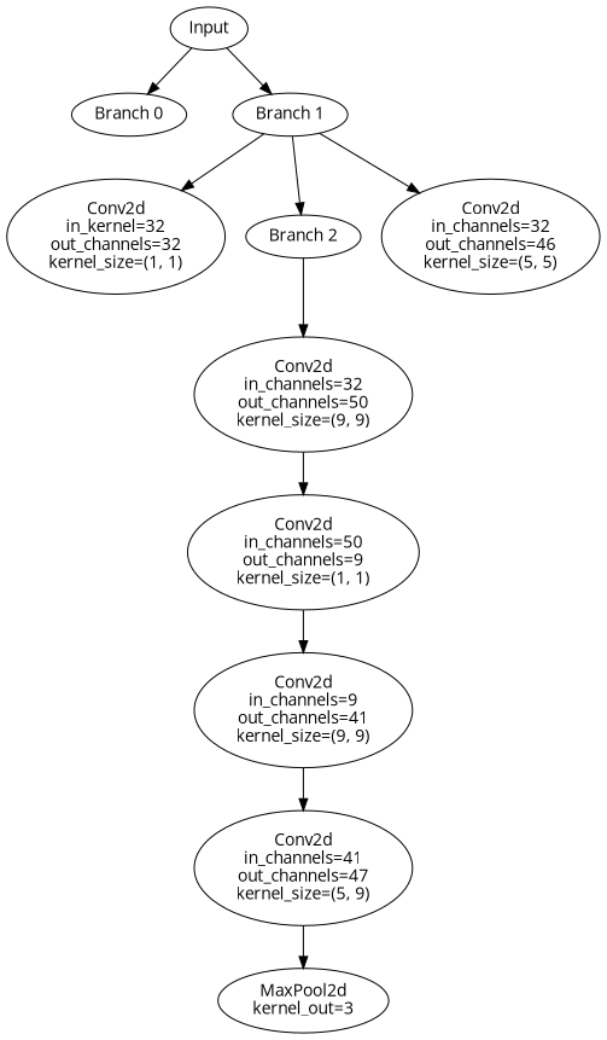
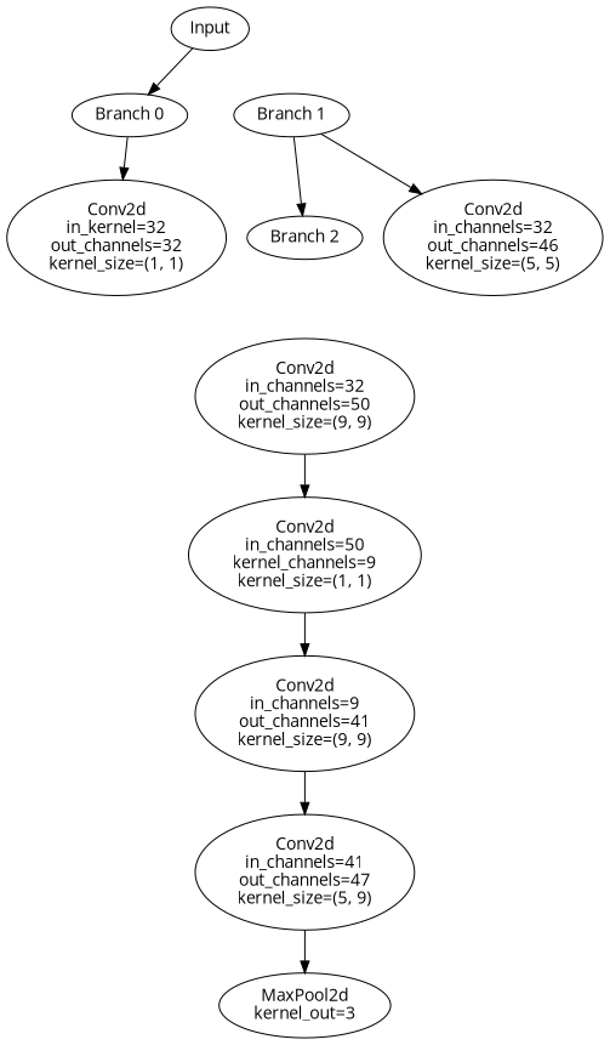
  digraph {
    fontname="Open Sans"
    node [fontname="Open Sans"]
    edge [fontname="Open Sans"]
    n1 [label=Input]
    n2 [label="Branch 0"]
    n3 [label="Branch 1"]
    n4 [label="Conv2d\nin_kernel=32\nout_channels=32\nkernel_size=(1, 1)"]
    n5 [label="Branch 2"]
    n6 [label="Conv2d\nin_channels=32\nout_channels=46\nkernel_size=(5, 5)"]
    n7 [label="Conv2d\nin_channels=32\nout_channels=50\nkernel_size=(9, 9)"]
-   n8 [label="Conv2d\nin_channels=50\nout_channels=9\nkernel_size=(1, 1)"]
+   n8 [label="Conv2d\nin_channels=50\nkernel_channels=9\nkernel_size=(1, 1)"]
    n9 [label="Conv2d\nin_channels=9\nout_channels=41\nkernel_size=(9, 9)"]
    n10 [label="Conv2d\nin_channels=41\nout_channels=47\nkernel_size=(5, 9)"]
    n11 [label="MaxPool2d\nkernel_out=3"]
    n1 -> n2
-   n1 -> n3
-   n3 -> n4
+   n2 -> n4
    n3 -> n5
    n3 -> n6
-   n5 -> n7
    n7 -> n8
    n8 -> n9
    n9 -> n10
    n10 -> n11
  }
